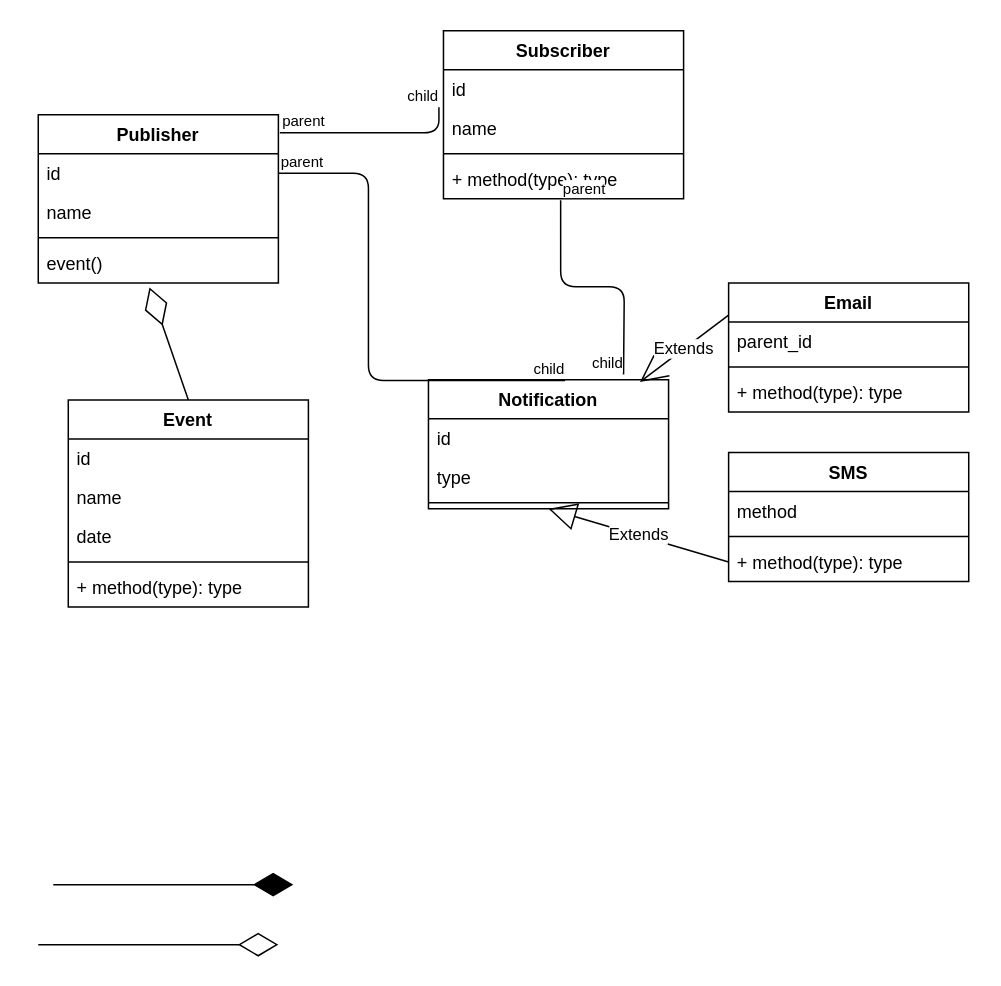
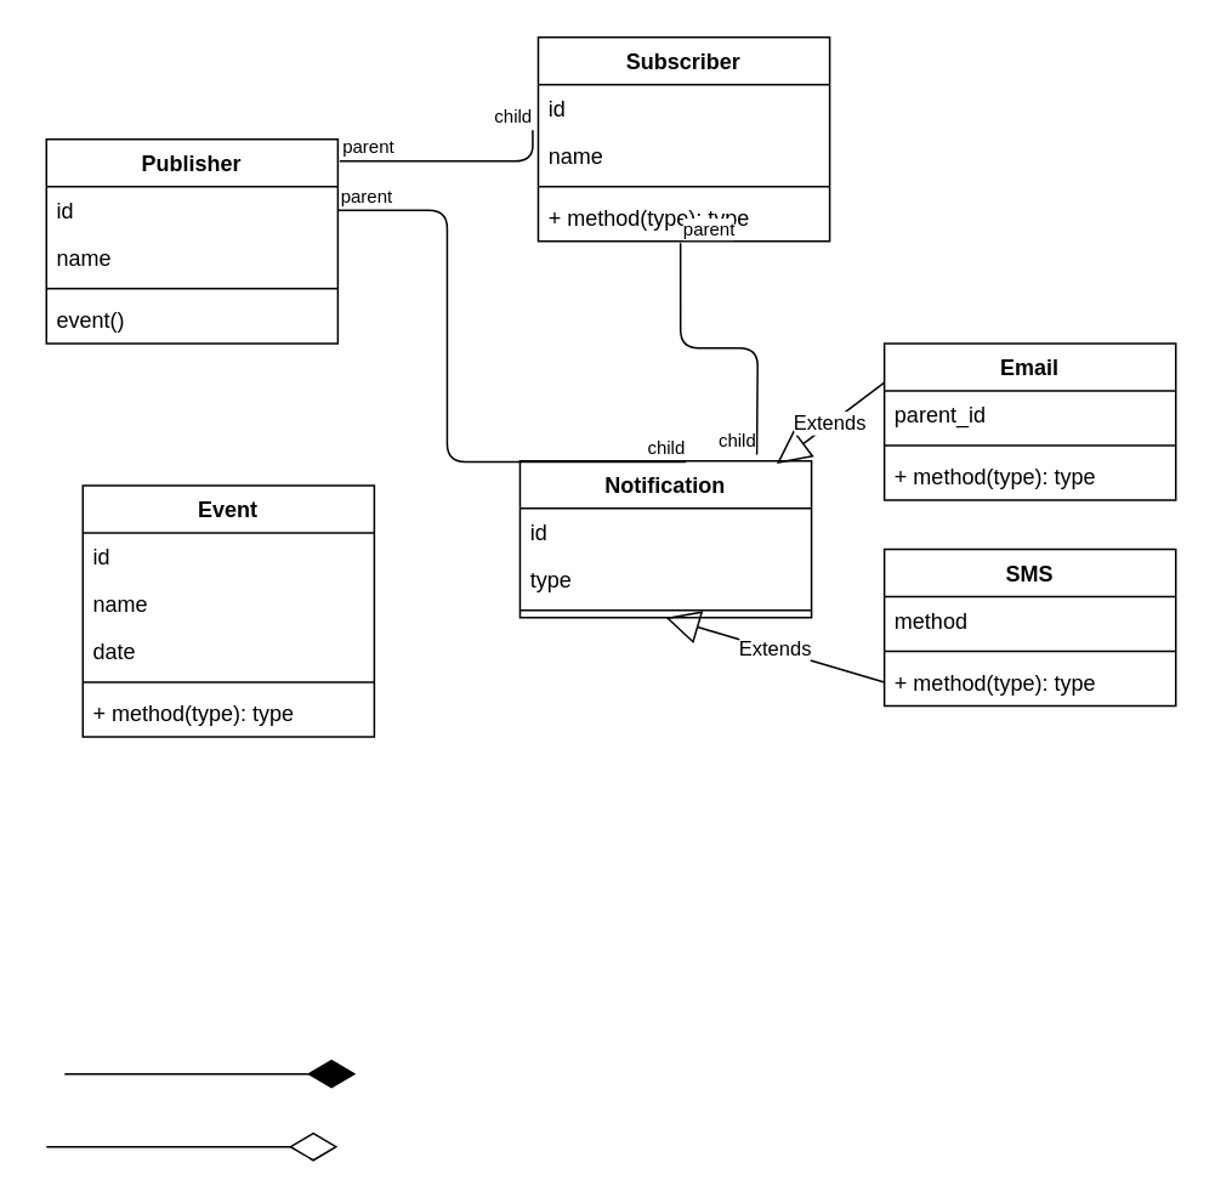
  <mxCell id="0" />
  <mxCell id="1" parent="0" />
  <mxCell id="2" value="Publisher" style="swimlane;fontStyle=1;align=center;verticalAlign=top;childLayout=stackLayout;horizontal=1;startSize=26;horizontalStack=0;resizeParent=1;resizeParentMax=0;resizeLast=0;collapsible=1;marginBottom=0;" vertex="1" parent="1"><mxGeometry x="20" y="76" width="160" height="112" as="geometry" /></mxCell>
  <mxCell id="3" value="id" style="text;strokeColor=none;fillColor=none;align=left;verticalAlign=top;spacingLeft=4;spacingRight=4;overflow=hidden;rotatable=0;points=[[0,0.5],[1,0.5]];portConstraint=eastwest;" vertex="1" parent="2"><mxGeometry y="26" width="160" height="26" as="geometry" /></mxCell>
  <mxCell id="4" value="name" style="text;strokeColor=none;fillColor=none;align=left;verticalAlign=top;spacingLeft=4;spacingRight=4;overflow=hidden;rotatable=0;points=[[0,0.5],[1,0.5]];portConstraint=eastwest;" vertex="1" parent="2"><mxGeometry y="52" width="160" height="26" as="geometry" /></mxCell>
  <mxCell id="5" value="" style="line;strokeWidth=1;fillColor=none;align=left;verticalAlign=middle;spacingTop=-1;spacingLeft=3;spacingRight=3;rotatable=0;labelPosition=right;points=[];portConstraint=eastwest;" vertex="1" parent="2"><mxGeometry y="78" width="160" height="8" as="geometry" /></mxCell>
  <mxCell id="6" value="event()" style="text;strokeColor=none;fillColor=none;align=left;verticalAlign=top;spacingLeft=4;spacingRight=4;overflow=hidden;rotatable=0;points=[[0,0.5],[1,0.5]];portConstraint=eastwest;" vertex="1" parent="2"><mxGeometry y="86" width="160" height="26" as="geometry" /></mxCell>
  <mxCell id="7" value="Event" style="swimlane;fontStyle=1;align=center;verticalAlign=top;childLayout=stackLayout;horizontal=1;startSize=26;horizontalStack=0;resizeParent=1;resizeParentMax=0;resizeLast=0;collapsible=1;marginBottom=0;" vertex="1" parent="1"><mxGeometry x="40" y="266" width="160" height="138" as="geometry" /></mxCell>
  <mxCell id="8" value="id" style="text;strokeColor=none;fillColor=none;align=left;verticalAlign=top;spacingLeft=4;spacingRight=4;overflow=hidden;rotatable=0;points=[[0,0.5],[1,0.5]];portConstraint=eastwest;" vertex="1" parent="7"><mxGeometry y="26" width="160" height="26" as="geometry" /></mxCell>
  <mxCell id="9" value="name" style="text;strokeColor=none;fillColor=none;align=left;verticalAlign=top;spacingLeft=4;spacingRight=4;overflow=hidden;rotatable=0;points=[[0,0.5],[1,0.5]];portConstraint=eastwest;" vertex="1" parent="7"><mxGeometry y="52" width="160" height="26" as="geometry" /></mxCell>
  <mxCell id="10" value="date" style="text;strokeColor=none;fillColor=none;align=left;verticalAlign=top;spacingLeft=4;spacingRight=4;overflow=hidden;rotatable=0;points=[[0,0.5],[1,0.5]];portConstraint=eastwest;" vertex="1" parent="7"><mxGeometry y="78" width="160" height="26" as="geometry" /></mxCell>
  <mxCell id="11" value="" style="line;strokeWidth=1;fillColor=none;align=left;verticalAlign=middle;spacingTop=-1;spacingLeft=3;spacingRight=3;rotatable=0;labelPosition=right;points=[];portConstraint=eastwest;" vertex="1" parent="7"><mxGeometry y="104" width="160" height="8" as="geometry" /></mxCell>
  <mxCell id="12" value="+ method(type): type" style="text;strokeColor=none;fillColor=none;align=left;verticalAlign=top;spacingLeft=4;spacingRight=4;overflow=hidden;rotatable=0;points=[[0,0.5],[1,0.5]];portConstraint=eastwest;" vertex="1" parent="7"><mxGeometry y="112" width="160" height="26" as="geometry" /></mxCell>
  <mxCell id="13" value="Notification" style="swimlane;fontStyle=1;align=center;verticalAlign=top;childLayout=stackLayout;horizontal=1;startSize=26;horizontalStack=0;resizeParent=1;resizeParentMax=0;resizeLast=0;collapsible=1;marginBottom=0;" vertex="1" parent="1"><mxGeometry x="280" y="252.5" width="160" height="86" as="geometry" /></mxCell>
  <mxCell id="14" value="id" style="text;strokeColor=none;fillColor=none;align=left;verticalAlign=top;spacingLeft=4;spacingRight=4;overflow=hidden;rotatable=0;points=[[0,0.5],[1,0.5]];portConstraint=eastwest;" vertex="1" parent="13"><mxGeometry y="26" width="160" height="26" as="geometry" /></mxCell>
  <mxCell id="15" value="type" style="text;strokeColor=none;fillColor=none;align=left;verticalAlign=top;spacingLeft=4;spacingRight=4;overflow=hidden;rotatable=0;points=[[0,0.5],[1,0.5]];portConstraint=eastwest;" vertex="1" parent="13"><mxGeometry y="52" width="160" height="26" as="geometry" /></mxCell>
  <mxCell id="16" value="" style="line;strokeWidth=1;fillColor=none;align=left;verticalAlign=middle;spacingTop=-1;spacingLeft=3;spacingRight=3;rotatable=0;labelPosition=right;points=[];portConstraint=eastwest;" vertex="1" parent="13"><mxGeometry y="78" width="160" height="8" as="geometry" /></mxCell>
  <mxCell id="17" value="Subscriber" style="swimlane;fontStyle=1;align=center;verticalAlign=top;childLayout=stackLayout;horizontal=1;startSize=26;horizontalStack=0;resizeParent=1;resizeParentMax=0;resizeLast=0;collapsible=1;marginBottom=0;" vertex="1" parent="1"><mxGeometry x="290" y="20" width="160" height="112" as="geometry" /></mxCell>
  <mxCell id="18" value="id" style="text;strokeColor=none;fillColor=none;align=left;verticalAlign=top;spacingLeft=4;spacingRight=4;overflow=hidden;rotatable=0;points=[[0,0.5],[1,0.5]];portConstraint=eastwest;" vertex="1" parent="17"><mxGeometry y="26" width="160" height="26" as="geometry" /></mxCell>
  <mxCell id="19" value="name" style="text;strokeColor=none;fillColor=none;align=left;verticalAlign=top;spacingLeft=4;spacingRight=4;overflow=hidden;rotatable=0;points=[[0,0.5],[1,0.5]];portConstraint=eastwest;" vertex="1" parent="17"><mxGeometry y="52" width="160" height="26" as="geometry" /></mxCell>
  <mxCell id="20" value="" style="line;strokeWidth=1;fillColor=none;align=left;verticalAlign=middle;spacingTop=-1;spacingLeft=3;spacingRight=3;rotatable=0;labelPosition=right;points=[];portConstraint=eastwest;" vertex="1" parent="17"><mxGeometry y="78" width="160" height="8" as="geometry" /></mxCell>
  <mxCell id="21" value="+ method(type): type" style="text;strokeColor=none;fillColor=none;align=left;verticalAlign=top;spacingLeft=4;spacingRight=4;overflow=hidden;rotatable=0;points=[[0,0.5],[1,0.5]];portConstraint=eastwest;" vertex="1" parent="17"><mxGeometry y="86" width="160" height="26" as="geometry" /></mxCell>
  <mxCell id="22" value="Email" style="swimlane;fontStyle=1;align=center;verticalAlign=top;childLayout=stackLayout;horizontal=1;startSize=26;horizontalStack=0;resizeParent=1;resizeParentMax=0;resizeLast=0;collapsible=1;marginBottom=0;" vertex="1" parent="1"><mxGeometry x="480" y="188" width="160" height="86" as="geometry" /></mxCell>
  <mxCell id="23" value="parent_id" style="text;strokeColor=none;fillColor=none;align=left;verticalAlign=top;spacingLeft=4;spacingRight=4;overflow=hidden;rotatable=0;points=[[0,0.5],[1,0.5]];portConstraint=eastwest;" vertex="1" parent="22"><mxGeometry y="26" width="160" height="26" as="geometry" /></mxCell>
  <mxCell id="24" value="" style="line;strokeWidth=1;fillColor=none;align=left;verticalAlign=middle;spacingTop=-1;spacingLeft=3;spacingRight=3;rotatable=0;labelPosition=right;points=[];portConstraint=eastwest;" vertex="1" parent="22"><mxGeometry y="52" width="160" height="8" as="geometry" /></mxCell>
  <mxCell id="25" value="+ method(type): type" style="text;strokeColor=none;fillColor=none;align=left;verticalAlign=top;spacingLeft=4;spacingRight=4;overflow=hidden;rotatable=0;points=[[0,0.5],[1,0.5]];portConstraint=eastwest;" vertex="1" parent="22"><mxGeometry y="60" width="160" height="26" as="geometry" /></mxCell>
  <mxCell id="26" value="SMS" style="swimlane;fontStyle=1;align=center;verticalAlign=top;childLayout=stackLayout;horizontal=1;startSize=26;horizontalStack=0;resizeParent=1;resizeParentMax=0;resizeLast=0;collapsible=1;marginBottom=0;" vertex="1" parent="1"><mxGeometry x="480" y="301" width="160" height="86" as="geometry" /></mxCell>
  <mxCell id="27" value="method" style="text;strokeColor=none;fillColor=none;align=left;verticalAlign=top;spacingLeft=4;spacingRight=4;overflow=hidden;rotatable=0;points=[[0,0.5],[1,0.5]];portConstraint=eastwest;" vertex="1" parent="26"><mxGeometry y="26" width="160" height="26" as="geometry" /></mxCell>
  <mxCell id="28" value="" style="line;strokeWidth=1;fillColor=none;align=left;verticalAlign=middle;spacingTop=-1;spacingLeft=3;spacingRight=3;rotatable=0;labelPosition=right;points=[];portConstraint=eastwest;" vertex="1" parent="26"><mxGeometry y="52" width="160" height="8" as="geometry" /></mxCell>
  <mxCell id="29" value="+ method(type): type" style="text;strokeColor=none;fillColor=none;align=left;verticalAlign=top;spacingLeft=4;spacingRight=4;overflow=hidden;rotatable=0;points=[[0,0.5],[1,0.5]];portConstraint=eastwest;" vertex="1" parent="26"><mxGeometry y="60" width="160" height="26" as="geometry" /></mxCell>
  <mxCell id="30" value="" style="endArrow=none;html=1;edgeStyle=orthogonalEdgeStyle;exitX=0.488;exitY=1.038;exitDx=0;exitDy=0;exitPerimeter=0;" edge="1" parent="1" source="21"><mxGeometry relative="1" as="geometry"><mxPoint x="40" y="559" as="sourcePoint" /><mxPoint x="410" y="249" as="targetPoint" /></mxGeometry></mxCell>
  <mxCell id="31" value="parent" style="resizable=0;html=1;align=left;verticalAlign=bottom;labelBackgroundColor=#ffffff;fontSize=10;" connectable="0" vertex="1" parent="30"><mxGeometry x="-1" relative="1" as="geometry" /></mxCell>
  <mxCell id="32" value="child" style="resizable=0;html=1;align=right;verticalAlign=bottom;labelBackgroundColor=#ffffff;fontSize=10;" connectable="0" vertex="1" parent="30"><mxGeometry x="1" relative="1" as="geometry" /></mxCell>
  <mxCell id="33" value="" style="endArrow=diamondThin;endFill=1;endSize=24;html=1;" edge="1" parent="1"><mxGeometry width="160" relative="1" as="geometry"><mxPoint x="30" y="589" as="sourcePoint" /><mxPoint x="190" y="589" as="targetPoint" /></mxGeometry></mxCell>
  <mxCell id="34" value="" style="endArrow=diamondThin;endFill=0;endSize=24;html=1;" edge="1" parent="1"><mxGeometry width="160" relative="1" as="geometry"><mxPoint x="20" y="629" as="sourcePoint" /><mxPoint x="180" y="629" as="targetPoint" /></mxGeometry></mxCell>
  <mxCell id="35" value="" style="endArrow=none;html=1;edgeStyle=orthogonalEdgeStyle;entryX=-0.019;entryY=0.962;entryDx=0;entryDy=0;entryPerimeter=0;exitX=1.006;exitY=0.107;exitDx=0;exitDy=0;exitPerimeter=0;" edge="1" parent="1" source="2" target="18"><mxGeometry relative="1" as="geometry"><mxPoint x="120" y="141" as="sourcePoint" /><mxPoint x="280" y="141" as="targetPoint" /></mxGeometry></mxCell>
  <mxCell id="36" value="parent" style="resizable=0;html=1;align=left;verticalAlign=bottom;labelBackgroundColor=#ffffff;fontSize=10;" connectable="0" vertex="1" parent="35"><mxGeometry x="-1" relative="1" as="geometry" /></mxCell>
  <mxCell id="37" value="child" style="resizable=0;html=1;align=right;verticalAlign=bottom;labelBackgroundColor=#ffffff;fontSize=10;" connectable="0" vertex="1" parent="35"><mxGeometry x="1" relative="1" as="geometry" /></mxCell>
- <mxCell id="38" value="" style="endArrow=diamondThin;endFill=0;endSize=24;html=1;entryX=0.463;entryY=1.115;entryDx=0;entryDy=0;entryPerimeter=0;exitX=0.5;exitY=0;exitDx=0;exitDy=0;" edge="1" parent="1" source="7" target="6"><mxGeometry width="160" relative="1" as="geometry"><mxPoint x="30" y="639" as="sourcePoint" /><mxPoint x="190" y="639" as="targetPoint" /></mxGeometry></mxCell>
  <mxCell id="39" value="" style="endArrow=none;html=1;edgeStyle=orthogonalEdgeStyle;exitX=1;exitY=0.5;exitDx=0;exitDy=0;entryX=0.569;entryY=0.006;entryDx=0;entryDy=0;entryPerimeter=0;" edge="1" parent="1" source="3" target="13"><mxGeometry relative="1" as="geometry"><mxPoint x="50" y="569" as="sourcePoint" /><mxPoint x="210" y="569" as="targetPoint" /><Array as="points"><mxPoint x="240" y="115" /><mxPoint x="240" y="253" /></Array></mxGeometry></mxCell>
  <mxCell id="40" value="parent" style="resizable=0;html=1;align=left;verticalAlign=bottom;labelBackgroundColor=#ffffff;fontSize=10;" connectable="0" vertex="1" parent="39"><mxGeometry x="-1" relative="1" as="geometry" /></mxCell>
  <mxCell id="41" value="child" style="resizable=0;html=1;align=right;verticalAlign=bottom;labelBackgroundColor=#ffffff;fontSize=10;" connectable="0" vertex="1" parent="39"><mxGeometry x="1" relative="1" as="geometry" /></mxCell>
  <mxCell id="42" value="Extends" style="endArrow=block;endSize=16;endFill=0;html=1;exitX=0;exitY=0.5;exitDx=0;exitDy=0;entryX=0.5;entryY=1;entryDx=0;entryDy=0;" edge="1" parent="1" source="29" target="13"><mxGeometry width="160" relative="1" as="geometry"><mxPoint x="0" y="679" as="sourcePoint" /><mxPoint x="160" y="679" as="targetPoint" /></mxGeometry></mxCell>
- <mxCell id="43" value="Extends" style="endArrow=open;endSize=16;endFill=0;html=1;exitX=0;exitY=0.25;exitDx=0;exitDy=0;entryX=0.881;entryY=0.017;entryDx=0;entryDy=0;entryPerimeter=0;" edge="1" parent="1" source="22" target="13"><mxGeometry width="160" relative="1" as="geometry"><mxPoint x="490" y="384" as="sourcePoint" /><mxPoint x="370" y="348.5" as="targetPoint" /></mxGeometry></mxCell>
+ <mxCell id="43" value="Extends" style="endArrow=block;endSize=16;endFill=0;html=1;exitX=0;exitY=0.25;exitDx=0;exitDy=0;entryX=0.881;entryY=0.017;entryDx=0;entryDy=0;entryPerimeter=0;" edge="1" parent="1" source="22" target="13"><mxGeometry width="160" relative="1" as="geometry"><mxPoint x="490" y="384" as="sourcePoint" /><mxPoint x="370" y="348.5" as="targetPoint" /></mxGeometry></mxCell>
